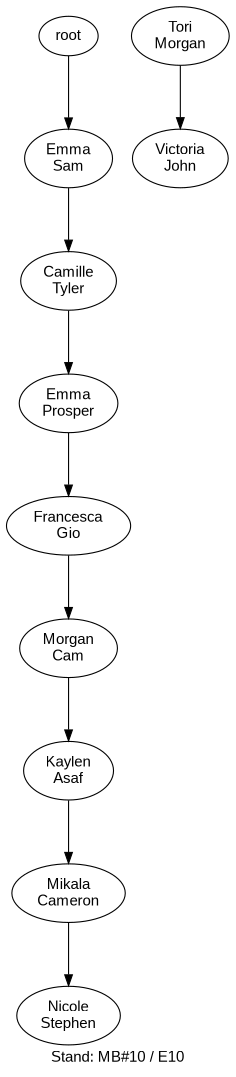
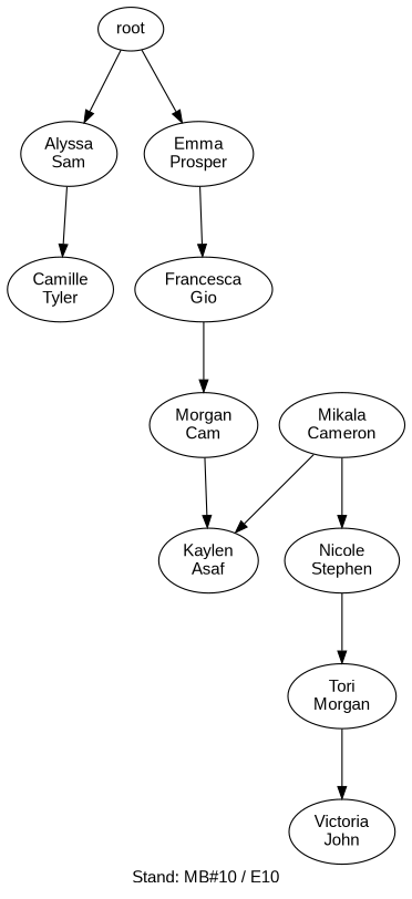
  digraph {
    fontname="Liberation Sans"
    label="Stand: MB#10 / E10"
    labelloc=b
    ranksep=0.8
    node [fontname="Liberation Sans"]
    edge [fontname="Liberation Sans"]
-   n1 [label="Emma\nSam"]
+   n1 [label="Alyssa\nSam"]
    n2 [label="Camille\nTyler"]
    n3 [label="Emma\nProsper"]
    root
    n5 [label="Francesca\nGio"]
    n6 [label="Morgan\nCam"]
    n7 [label="Kaylen\nAsaf"]
    n8 [label="Mikala\nCameron"]
    n9 [label="Nicole\nStephen"]
    n10 [label="Tori\nMorgan"]
    n11 [label="Victoria\nJohn"]
    n1 -> n2
-   n2 -> n3
+   root -> n3
    n3 -> n5
    root -> n1
    n5 -> n6
    n6 -> n7
-   n7 -> n8
+   n8 -> n7
    n8 -> n9
+   n9 -> n10
    n10 -> n11
  }
